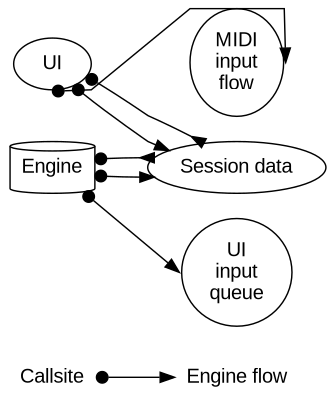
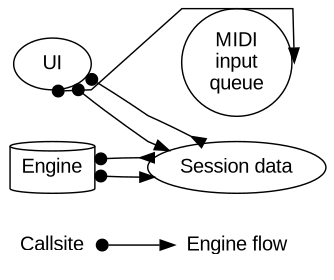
  digraph {
    fontname="Liberation Sans"
    rankdir=LR
    splines=polyline
    node [fontname="Liberation Sans" shape=ellipse]
    edge [arrowtail=dot dir=both fontname="Liberation Sans"]
    n1 [label=Callsite shape=none]
    n2 [label="Engine flow" shape=none]
    n3 [label=UI]
-   n4 [label="MIDI\ninput\nflow"]
+   n4 [label="MIDI\ninput\nqueue"]
    n5 [label="Session data"]
    n6 [label=Engine shape=cylinder]
-   n7 [label="UI\ninput\nqueue"]
    n1 -> n2
    n3 -> n4 [constraint=false headport=e tailport=s]
    n3 -> n5 [constraint=false]
    n5 -> n3 [arrowhead=dot arrowtail=inv constraint=false]
    n5 -> n6 [arrowhead=dot arrowtail=inv]
    n6 -> n4 [style=invis arrowtail="" dir=""]
    n6 -> n5
-   n6 -> n7 [headport=w]
  }
